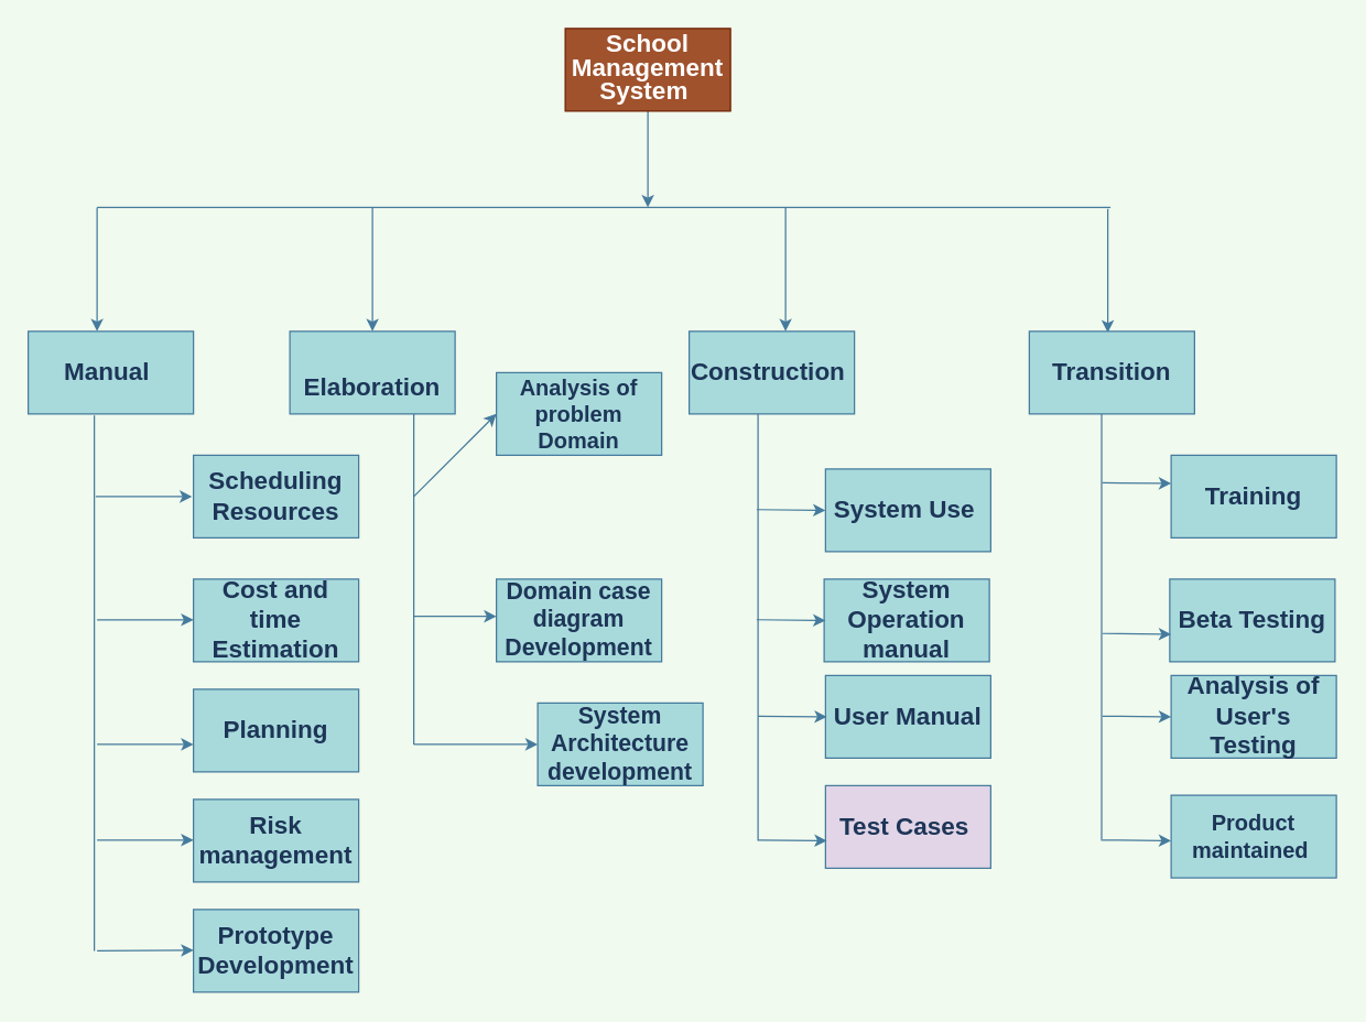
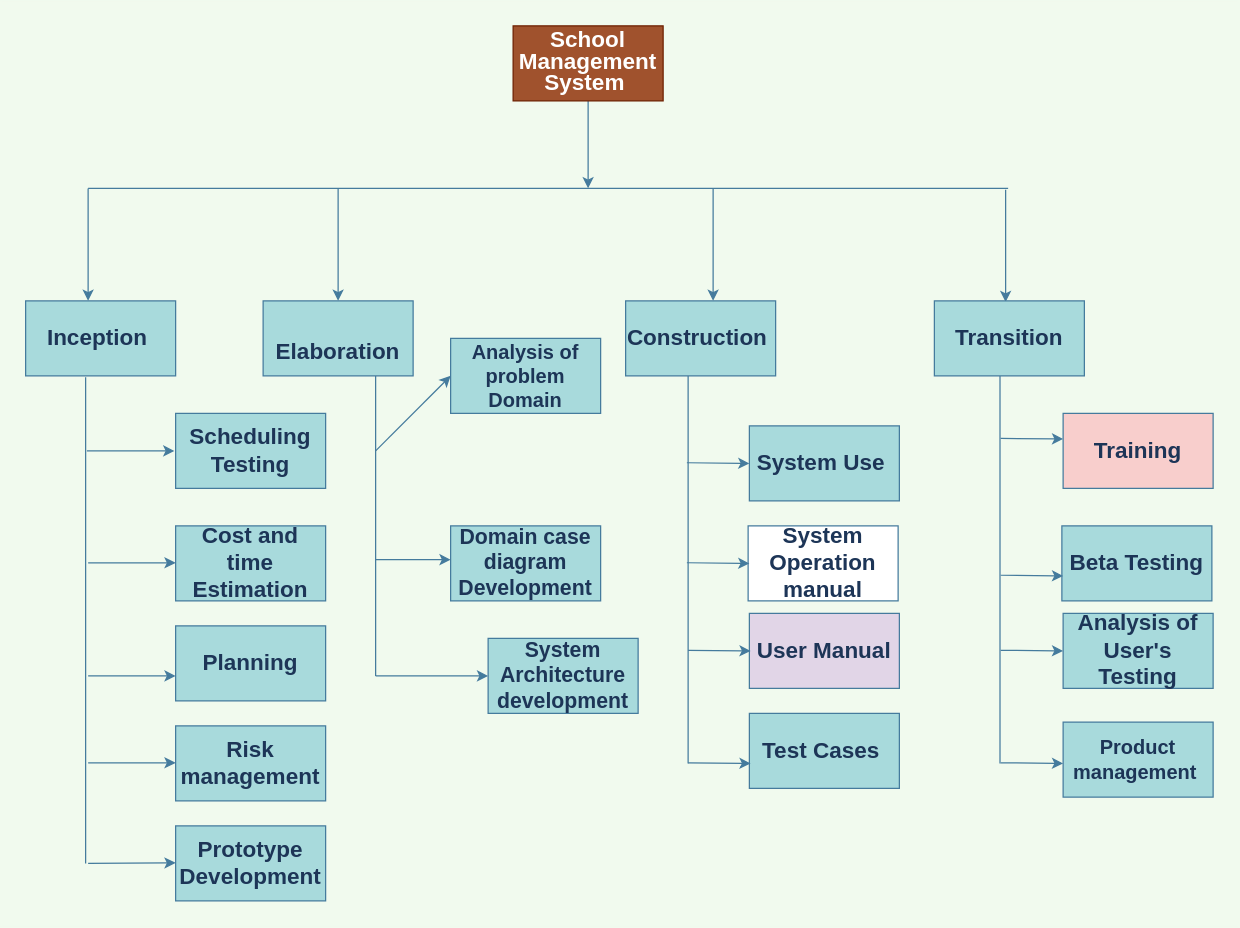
  <mxCell id="0" />
  <mxCell id="1" parent="0" />
  <mxCell id="2" value="" style="edgeStyle=orthogonalEdgeStyle;rounded=0;orthogonalLoop=1;jettySize=auto;html=1;strokeColor=#457B9D;fontColor=#1D3557;labelBackgroundColor=#F1FAEE;" parent="1" edge="1"><mxGeometry relative="1" as="geometry"><mxPoint x="470" y="80" as="sourcePoint" /><mxPoint x="470" y="150" as="targetPoint" /></mxGeometry></mxCell>
  <mxCell id="3" value="&lt;b style=&quot;line-height: 130%&quot;&gt;&lt;font style=&quot;font-size: 18px&quot;&gt;School Management System&amp;nbsp;&lt;/font&gt;&lt;/b&gt;" style="rounded=0;whiteSpace=wrap;html=1;fillColor=#a0522d;strokeColor=#6D1F00;fontColor=#ffffff;" parent="1" vertex="1"><mxGeometry x="410" y="20" width="120" height="60" as="geometry" /></mxCell>
  <mxCell id="4" value="" style="endArrow=none;html=1;strokeColor=#457B9D;fontColor=#1D3557;labelBackgroundColor=#F1FAEE;" parent="1" edge="1"><mxGeometry width="50" height="50" relative="1" as="geometry"><mxPoint x="70" y="150" as="sourcePoint" /><mxPoint x="806" y="150" as="targetPoint" /></mxGeometry></mxCell>
  <mxCell id="5" value="" style="endArrow=classic;html=1;strokeColor=#457B9D;fontColor=#1D3557;labelBackgroundColor=#F1FAEE;" parent="1" edge="1"><mxGeometry width="50" height="50" relative="1" as="geometry"><mxPoint x="70" y="150" as="sourcePoint" /><mxPoint x="70" y="240" as="targetPoint" /><Array as="points"><mxPoint x="70" y="200" /></Array></mxGeometry></mxCell>
  <mxCell id="6" value="" style="endArrow=classic;html=1;strokeColor=#457B9D;fontColor=#1D3557;labelBackgroundColor=#F1FAEE;" parent="1" edge="1"><mxGeometry width="50" height="50" relative="1" as="geometry"><mxPoint x="804" y="151" as="sourcePoint" /><mxPoint x="804" y="241" as="targetPoint" /></mxGeometry></mxCell>
  <mxCell id="7" value="" style="endArrow=classic;html=1;strokeColor=#457B9D;fontColor=#1D3557;labelBackgroundColor=#F1FAEE;" parent="1" edge="1"><mxGeometry width="50" height="50" relative="1" as="geometry"><mxPoint x="270" y="150" as="sourcePoint" /><mxPoint x="270" y="240" as="targetPoint" /></mxGeometry></mxCell>
  <mxCell id="8" value="" style="endArrow=classic;html=1;strokeColor=#457B9D;fontColor=#1D3557;labelBackgroundColor=#F1FAEE;" parent="1" edge="1"><mxGeometry width="50" height="50" relative="1" as="geometry"><mxPoint x="570" y="150" as="sourcePoint" /><mxPoint x="570" y="240" as="targetPoint" /></mxGeometry></mxCell>
- <mxCell id="9" value="&lt;b&gt;&lt;font style=&quot;font-size: 18px&quot;&gt;Manual&amp;nbsp;&lt;/font&gt;&lt;/b&gt;" style="rounded=0;whiteSpace=wrap;html=1;fillColor=#A8DADC;strokeColor=#457B9D;fontColor=#1D3557;" parent="1" vertex="1"><mxGeometry y="240" width="120" height="60" as="geometry" x="20" /></mxCell>
+ <mxCell id="9" value="&lt;b&gt;&lt;font style=&quot;font-size: 18px&quot;&gt;Inception&amp;nbsp;&lt;/font&gt;&lt;/b&gt;" style="rounded=0;whiteSpace=wrap;html=1;fillColor=#A8DADC;strokeColor=#457B9D;fontColor=#1D3557;" parent="1" vertex="1"><mxGeometry y="240" width="120" height="60" as="geometry" x="20" /></mxCell>
  <mxCell id="10" value="" style="endArrow=none;html=1;strokeColor=#457B9D;fontColor=#1D3557;labelBackgroundColor=#F1FAEE;" parent="1" edge="1"><mxGeometry width="50" height="50" relative="1" as="geometry"><mxPoint x="68" y="690" as="sourcePoint" /><mxPoint x="68" y="301" as="targetPoint" /></mxGeometry></mxCell>
- <mxCell id="11" value="&lt;b&gt;&lt;font style=&quot;font-size: 18px&quot;&gt;Scheduling Resources&lt;/font&gt;&lt;/b&gt;" style="rounded=0;whiteSpace=wrap;html=1;fillColor=#A8DADC;strokeColor=#457B9D;fontColor=#1D3557;" parent="1" vertex="1"><mxGeometry x="140" y="330" width="120" height="60" as="geometry" /></mxCell>
+ <mxCell id="11" value="&lt;b&gt;&lt;font style=&quot;font-size: 18px&quot;&gt;Scheduling Testing&lt;/font&gt;&lt;/b&gt;" style="rounded=0;whiteSpace=wrap;html=1;fillColor=#A8DADC;strokeColor=#457B9D;fontColor=#1D3557;" parent="1" vertex="1"><mxGeometry x="140" y="330" width="120" height="60" as="geometry" /></mxCell>
  <mxCell id="12" value="&lt;b&gt;&lt;font style=&quot;font-size: 18px&quot;&gt;Cost and time Estimation&lt;/font&gt;&lt;/b&gt;" style="rounded=0;whiteSpace=wrap;html=1;fillColor=#A8DADC;strokeColor=#457B9D;fontColor=#1D3557;" parent="1" vertex="1"><mxGeometry x="140" y="420" width="120" height="60" as="geometry" /></mxCell>
  <mxCell id="13" value="&lt;b&gt;&lt;font style=&quot;font-size: 18px&quot;&gt;Prototype Development&lt;/font&gt;&lt;/b&gt;" style="rounded=0;whiteSpace=wrap;html=1;fillColor=#A8DADC;strokeColor=#457B9D;fontColor=#1D3557;" parent="1" vertex="1"><mxGeometry x="140" y="660" width="120" height="60" as="geometry" /></mxCell>
  <mxCell id="14" value="&lt;b&gt;&lt;font style=&quot;font-size: 18px&quot;&gt;Planning&lt;/font&gt;&lt;/b&gt;" style="rounded=0;whiteSpace=wrap;html=1;fillColor=#A8DADC;strokeColor=#457B9D;fontColor=#1D3557;" parent="1" vertex="1"><mxGeometry x="140" y="500" width="120" height="60" as="geometry" /></mxCell>
  <mxCell id="15" value="&lt;b&gt;&lt;font style=&quot;font-size: 18px&quot;&gt;Risk management&lt;/font&gt;&lt;/b&gt;" style="rounded=0;whiteSpace=wrap;html=1;fillColor=#A8DADC;strokeColor=#457B9D;fontColor=#1D3557;" parent="1" vertex="1"><mxGeometry x="140" y="580" width="120" height="60" as="geometry" /></mxCell>
  <mxCell id="16" value="" style="endArrow=classic;html=1;entryX=0;entryY=0.5;entryDx=0;entryDy=0;strokeColor=#457B9D;fontColor=#1D3557;labelBackgroundColor=#F1FAEE;" parent="1" edge="1"><mxGeometry width="50" height="50" relative="1" as="geometry"><mxPoint x="69" y="360" as="sourcePoint" /><mxPoint x="139" y="360" as="targetPoint" /></mxGeometry></mxCell>
  <mxCell id="17" value="" style="endArrow=classic;html=1;entryX=0;entryY=0.5;entryDx=0;entryDy=0;strokeColor=#457B9D;fontColor=#1D3557;labelBackgroundColor=#F1FAEE;" parent="1" edge="1"><mxGeometry width="50" height="50" relative="1" as="geometry"><mxPoint x="70" y="449.58" as="sourcePoint" /><mxPoint x="140" y="449.58" as="targetPoint" /></mxGeometry></mxCell>
  <mxCell id="18" value="" style="endArrow=classic;html=1;entryX=0;entryY=0.5;entryDx=0;entryDy=0;strokeColor=#457B9D;fontColor=#1D3557;labelBackgroundColor=#F1FAEE;" parent="1" edge="1"><mxGeometry width="50" height="50" relative="1" as="geometry"><mxPoint x="70" y="540" as="sourcePoint" /><mxPoint x="140" y="540" as="targetPoint" /></mxGeometry></mxCell>
  <mxCell id="19" value="" style="endArrow=classic;html=1;entryX=0;entryY=0.5;entryDx=0;entryDy=0;strokeColor=#457B9D;fontColor=#1D3557;labelBackgroundColor=#F1FAEE;" parent="1" edge="1"><mxGeometry width="50" height="50" relative="1" as="geometry"><mxPoint x="70" y="609.58" as="sourcePoint" /><mxPoint x="140" y="609.58" as="targetPoint" /></mxGeometry></mxCell>
  <mxCell id="20" value="" style="endArrow=classic;html=1;entryX=0;entryY=0.5;entryDx=0;entryDy=0;strokeColor=#457B9D;fontColor=#1D3557;labelBackgroundColor=#F1FAEE;" parent="1" edge="1"><mxGeometry width="50" height="50" relative="1" as="geometry"><mxPoint x="70" y="690" as="sourcePoint" /><mxPoint x="140" y="689.58" as="targetPoint" /></mxGeometry></mxCell>
  <mxCell id="21" value="" style="endArrow=none;html=1;entryX=0.75;entryY=1;entryDx=0;entryDy=0;strokeColor=#457B9D;fontColor=#1D3557;labelBackgroundColor=#F1FAEE;" edge="1" parent="1" target="22"><mxGeometry width="50" height="50" relative="1" as="geometry"><mxPoint x="300" y="540" as="sourcePoint" /><mxPoint x="310" y="340" as="targetPoint" /><Array as="points"><mxPoint x="300" y="490" /></Array></mxGeometry></mxCell>
  <mxCell id="22" value="&lt;div style=&quot;font-size: 18px&quot;&gt;&lt;b&gt;&lt;font style=&quot;font-size: 18px&quot;&gt;&lt;br&gt;&lt;/font&gt;&lt;/b&gt;&lt;/div&gt;&lt;div style=&quot;font-size: 18px&quot;&gt;&lt;b&gt;&lt;font style=&quot;font-size: 18px&quot;&gt;Elaboration&lt;/font&gt;&lt;/b&gt;&lt;/div&gt;" style="rounded=0;whiteSpace=wrap;html=1;fillColor=#A8DADC;strokeColor=#457B9D;fontColor=#1D3557;" vertex="1" parent="1"><mxGeometry x="210" y="240" width="120" height="60" as="geometry" /></mxCell>
  <mxCell id="23" value="&lt;b&gt;&lt;font style=&quot;font-size: 17px&quot;&gt;System Architecture development&lt;/font&gt;&lt;/b&gt;" style="rounded=0;whiteSpace=wrap;html=1;fillColor=#A8DADC;strokeColor=#457B9D;fontColor=#1D3557;" vertex="1" parent="1"><mxGeometry x="390" y="510" width="120" height="60" as="geometry" /></mxCell>
  <mxCell id="24" value="&lt;b&gt;&lt;font style=&quot;font-size: 17px&quot;&gt;Domain case diagram Development&lt;/font&gt;&lt;/b&gt;" style="rounded=0;whiteSpace=wrap;html=1;fillColor=#A8DADC;strokeColor=#457B9D;fontColor=#1D3557;" vertex="1" parent="1"><mxGeometry x="360" y="420" width="120" height="60" as="geometry" /></mxCell>
  <mxCell id="25" value="&lt;b&gt;&lt;font style=&quot;font-size: 16px&quot;&gt;Analysis of problem Domain&lt;/font&gt;&lt;/b&gt;" style="rounded=0;whiteSpace=wrap;html=1;fillColor=#A8DADC;strokeColor=#457B9D;fontColor=#1D3557;" vertex="1" parent="1"><mxGeometry x="360" y="270" width="120" height="60" as="geometry" /></mxCell>
  <mxCell id="26" value="" style="endArrow=classic;html=1;entryX=0;entryY=0.5;entryDx=0;entryDy=0;strokeColor=#457B9D;fontColor=#1D3557;labelBackgroundColor=#F1FAEE;" edge="1" parent="1" target="23"><mxGeometry width="50" height="50" relative="1" as="geometry"><mxPoint x="300" y="540" as="sourcePoint" /><mxPoint x="360" y="510" as="targetPoint" /></mxGeometry></mxCell>
  <mxCell id="27" value="" style="endArrow=classic;html=1;entryX=0;entryY=0.5;entryDx=0;entryDy=0;strokeColor=#457B9D;fontColor=#1D3557;labelBackgroundColor=#F1FAEE;" edge="1" parent="1"><mxGeometry width="50" height="50" relative="1" as="geometry"><mxPoint x="300" y="447" as="sourcePoint" /><mxPoint x="360" y="447" as="targetPoint" /><Array as="points"><mxPoint x="330" y="447" /></Array></mxGeometry></mxCell>
  <mxCell id="28" value="" style="endArrow=classic;html=1;entryX=0;entryY=0.5;entryDx=0;entryDy=0;strokeColor=#457B9D;fontColor=#1D3557;labelBackgroundColor=#F1FAEE;" edge="1" parent="1" target="25"><mxGeometry width="50" height="50" relative="1" as="geometry"><mxPoint x="300" y="360" as="sourcePoint" /><mxPoint x="380" y="560" as="targetPoint" /></mxGeometry></mxCell>
  <mxCell id="29" value="&lt;b&gt;&lt;font style=&quot;font-size: 18px&quot;&gt;Construction&amp;nbsp;&lt;/font&gt;&lt;/b&gt;" style="rounded=0;whiteSpace=wrap;html=1;fillColor=#A8DADC;strokeColor=#457B9D;fontColor=#1D3557;" vertex="1" parent="1"><mxGeometry x="500" y="240" width="120" height="60" as="geometry" /></mxCell>
  <mxCell id="30" value="" style="endArrow=none;html=1;entryX=0.75;entryY=1;entryDx=0;entryDy=0;strokeColor=#457B9D;fontColor=#1D3557;labelBackgroundColor=#F1FAEE;" edge="1" parent="1"><mxGeometry width="50" height="50" relative="1" as="geometry"><mxPoint x="550" y="610" as="sourcePoint" /><mxPoint x="550" y="300" as="targetPoint" /><Array as="points"><mxPoint x="550" y="490" /></Array></mxGeometry></mxCell>
- <mxCell id="31" value="&lt;b&gt;&lt;font style=&quot;font-size: 18px&quot;&gt;Test Cases&amp;nbsp;&lt;/font&gt;&lt;/b&gt;" style="rounded=0;whiteSpace=wrap;html=1;fillColor=#e1d5e7;strokeColor=#457B9D;fontColor=#1D3557;" vertex="1" parent="1"><mxGeometry x="599" y="570" width="120" height="60" as="geometry" /></mxCell>
- <mxCell id="32" value="&lt;b&gt;&lt;font style=&quot;font-size: 18px&quot;&gt;User Manual&lt;/font&gt;&lt;/b&gt;" style="rounded=0;whiteSpace=wrap;html=1;fillColor=#A8DADC;strokeColor=#457B9D;fontColor=#1D3557;" vertex="1" parent="1"><mxGeometry x="599" y="490" width="120" height="60" as="geometry" /></mxCell>
- <mxCell id="33" value="&lt;b&gt;&lt;font style=&quot;font-size: 18px&quot;&gt;System Operation manual&lt;/font&gt;&lt;/b&gt;" style="rounded=0;whiteSpace=wrap;html=1;fillColor=#A8DADC;strokeColor=#457B9D;fontColor=#1D3557;" vertex="1" parent="1"><mxGeometry x="598" y="420" width="120" height="60" as="geometry" /></mxCell>
+ <mxCell id="31" value="&lt;b&gt;&lt;font style=&quot;font-size: 18px&quot;&gt;Test Cases&amp;nbsp;&lt;/font&gt;&lt;/b&gt;" style="rounded=0;whiteSpace=wrap;html=1;fillColor=#A8DADC;strokeColor=#457B9D;fontColor=#1D3557;" vertex="1" parent="1"><mxGeometry x="599" y="570" width="120" height="60" as="geometry" /></mxCell>
+ <mxCell id="32" value="&lt;b&gt;&lt;font style=&quot;font-size: 18px&quot;&gt;User Manual&lt;/font&gt;&lt;/b&gt;" style="rounded=0;whiteSpace=wrap;html=1;fillColor=#e1d5e7;strokeColor=#457B9D;fontColor=#1D3557;" vertex="1" parent="1"><mxGeometry x="599" y="490" width="120" height="60" as="geometry" /></mxCell>
+ <mxCell id="33" value="&lt;b&gt;&lt;font style=&quot;font-size: 18px&quot;&gt;System Operation manual&lt;/font&gt;&lt;/b&gt;" style="rounded=0;whiteSpace=wrap;html=1;fillColor=#ffffff;strokeColor=#457B9D;fontColor=#1D3557;" vertex="1" parent="1"><mxGeometry x="598" y="420" width="120" height="60" as="geometry" /></mxCell>
  <mxCell id="34" value="&lt;b&gt;&lt;font style=&quot;font-size: 18px&quot;&gt;System Use&amp;nbsp;&lt;/font&gt;&lt;/b&gt;" style="rounded=0;whiteSpace=wrap;html=1;fillColor=#A8DADC;strokeColor=#457B9D;fontColor=#1D3557;" vertex="1" parent="1"><mxGeometry x="599" y="340" width="120" height="60" as="geometry" /></mxCell>
  <mxCell id="35" value="" style="endArrow=classic;html=1;strokeColor=#457B9D;fontColor=#1D3557;labelBackgroundColor=#F1FAEE;" edge="1" parent="1"><mxGeometry width="50" height="50" relative="1" as="geometry"><mxPoint x="550" y="609.5" as="sourcePoint" /><mxPoint x="600" y="610" as="targetPoint" /></mxGeometry></mxCell>
  <mxCell id="36" value="" style="endArrow=classic;html=1;strokeColor=#457B9D;fontColor=#1D3557;labelBackgroundColor=#F1FAEE;" edge="1" parent="1"><mxGeometry width="50" height="50" relative="1" as="geometry"><mxPoint x="800" y="350" as="sourcePoint" /><mxPoint x="850" y="350.5" as="targetPoint" /></mxGeometry></mxCell>
  <mxCell id="37" value="" style="endArrow=classic;html=1;strokeColor=#457B9D;fontColor=#1D3557;labelBackgroundColor=#F1FAEE;" edge="1" parent="1"><mxGeometry width="50" height="50" relative="1" as="geometry"><mxPoint x="549" y="449.5" as="sourcePoint" /><mxPoint x="599" y="450" as="targetPoint" /></mxGeometry></mxCell>
  <mxCell id="38" value="" style="endArrow=classic;html=1;strokeColor=#457B9D;fontColor=#1D3557;labelBackgroundColor=#F1FAEE;" edge="1" parent="1"><mxGeometry width="50" height="50" relative="1" as="geometry"><mxPoint x="550" y="519.5" as="sourcePoint" /><mxPoint x="600" y="520" as="targetPoint" /></mxGeometry></mxCell>
  <mxCell id="39" value="&lt;b&gt;&lt;font style=&quot;font-size: 18px&quot;&gt;Transition&lt;/font&gt;&lt;/b&gt;" style="rounded=0;whiteSpace=wrap;html=1;fillColor=#A8DADC;strokeColor=#457B9D;fontColor=#1D3557;" vertex="1" parent="1"><mxGeometry x="747" y="240" width="120" height="60" as="geometry" /></mxCell>
  <mxCell id="40" value="" style="endArrow=none;html=1;entryX=0.75;entryY=1;entryDx=0;entryDy=0;strokeColor=#457B9D;fontColor=#1D3557;labelBackgroundColor=#F1FAEE;" edge="1" parent="1"><mxGeometry width="50" height="50" relative="1" as="geometry"><mxPoint x="799.5" y="610" as="sourcePoint" /><mxPoint x="799.5" y="300" as="targetPoint" /><Array as="points"><mxPoint x="799.5" y="490" /></Array></mxGeometry></mxCell>
- <mxCell id="41" value="&lt;b&gt;&lt;font style=&quot;font-size: 18px&quot;&gt;Training&lt;/font&gt;&lt;/b&gt;" style="rounded=0;whiteSpace=wrap;html=1;fillColor=#A8DADC;strokeColor=#457B9D;fontColor=#1D3557;" vertex="1" parent="1"><mxGeometry x="850" y="330" width="120" height="60" as="geometry" /></mxCell>
+ <mxCell id="41" value="&lt;b&gt;&lt;font style=&quot;font-size: 18px&quot;&gt;Training&lt;/font&gt;&lt;/b&gt;" style="rounded=0;whiteSpace=wrap;html=1;fillColor=#f8cecc;strokeColor=#457B9D;fontColor=#1D3557;" vertex="1" parent="1"><mxGeometry x="850" y="330" width="120" height="60" as="geometry" /></mxCell>
  <mxCell id="42" value="" style="endArrow=classic;html=1;strokeColor=#457B9D;fontColor=#1D3557;labelBackgroundColor=#F1FAEE;" edge="1" parent="1"><mxGeometry width="50" height="50" relative="1" as="geometry"><mxPoint x="549" y="369.5" as="sourcePoint" /><mxPoint x="599" y="370" as="targetPoint" /></mxGeometry></mxCell>
  <mxCell id="43" value="&lt;b&gt;&lt;font style=&quot;font-size: 18px&quot;&gt;Beta Testing&lt;/font&gt;&lt;/b&gt;" style="rounded=0;whiteSpace=wrap;html=1;fillColor=#A8DADC;strokeColor=#457B9D;fontColor=#1D3557;" vertex="1" parent="1"><mxGeometry x="849" y="420" width="120" height="60" as="geometry" /></mxCell>
  <mxCell id="44" value="&lt;b&gt;&lt;font style=&quot;font-size: 18px&quot;&gt;Analysis of User's Testing&lt;/font&gt;&lt;/b&gt;" style="rounded=0;whiteSpace=wrap;html=1;fillColor=#A8DADC;strokeColor=#457B9D;fontColor=#1D3557;" vertex="1" parent="1"><mxGeometry x="850" y="490" width="120" height="60" as="geometry" /></mxCell>
- <mxCell id="45" value="&lt;b&gt;&lt;font style=&quot;font-size: 16px&quot;&gt;Product maintained&amp;nbsp;&lt;/font&gt;&lt;/b&gt;" style="rounded=0;whiteSpace=wrap;html=1;fillColor=#A8DADC;strokeColor=#457B9D;fontColor=#1D3557;" vertex="1" parent="1"><mxGeometry x="850" y="577" width="120" height="60" as="geometry" /></mxCell>
+ <mxCell id="45" value="&lt;b&gt;&lt;font style=&quot;font-size: 16px&quot;&gt;Product management&amp;nbsp;&lt;/font&gt;&lt;/b&gt;" style="rounded=0;whiteSpace=wrap;html=1;fillColor=#A8DADC;strokeColor=#457B9D;fontColor=#1D3557;" vertex="1" parent="1"><mxGeometry x="850" y="577" width="120" height="60" as="geometry" /></mxCell>
  <mxCell id="46" value="" style="endArrow=classic;html=1;strokeColor=#457B9D;fontColor=#1D3557;labelBackgroundColor=#F1FAEE;" edge="1" parent="1"><mxGeometry width="50" height="50" relative="1" as="geometry"><mxPoint x="800" y="459.5" as="sourcePoint" /><mxPoint x="850" y="460" as="targetPoint" /></mxGeometry></mxCell>
  <mxCell id="47" value="" style="endArrow=classic;html=1;strokeColor=#457B9D;fontColor=#1D3557;labelBackgroundColor=#F1FAEE;" edge="1" parent="1"><mxGeometry width="50" height="50" relative="1" as="geometry"><mxPoint x="800" y="519.5" as="sourcePoint" /><mxPoint x="850" y="520" as="targetPoint" /></mxGeometry></mxCell>
  <mxCell id="48" value="" style="endArrow=classic;html=1;strokeColor=#457B9D;fontColor=#1D3557;labelBackgroundColor=#F1FAEE;" edge="1" parent="1"><mxGeometry width="50" height="50" relative="1" as="geometry"><mxPoint x="800" y="609.5" as="sourcePoint" /><mxPoint x="850" y="610" as="targetPoint" /></mxGeometry></mxCell>
